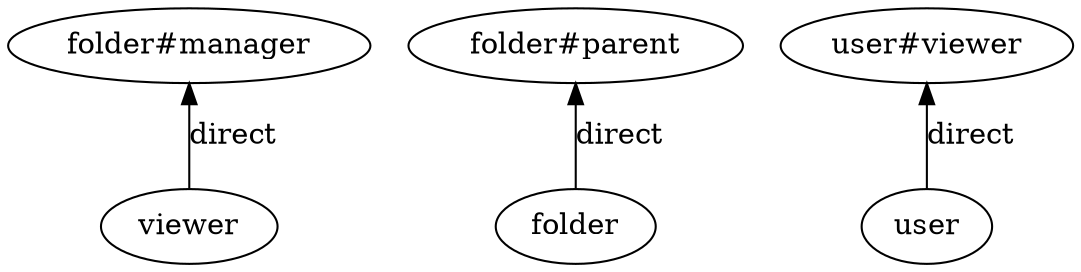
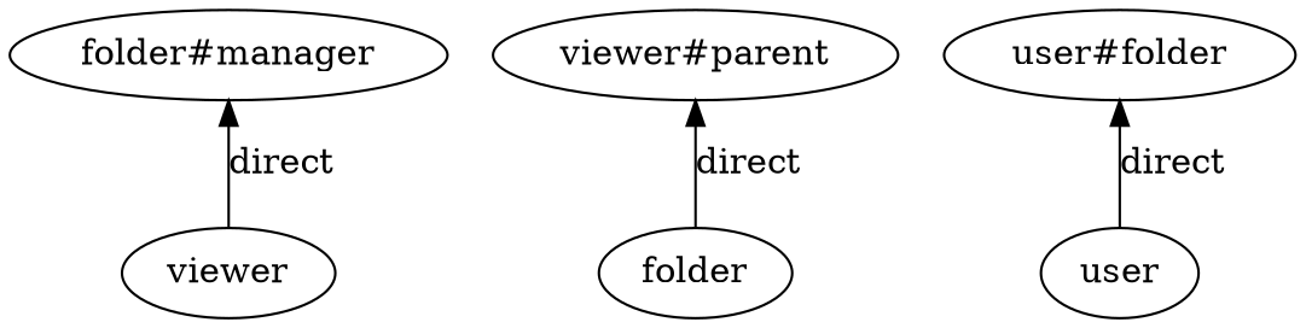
  digraph {
    rankdir=BT
    n1 [label=viewer]
    n2 [label="folder#manager"]
    n3 [label=folder]
-   n4 [label="folder#parent"]
+   n4 [label="viewer#parent"]
    n5 [label=user]
-   n6 [label="user#viewer"]
+   n6 [label="user#folder"]
    n1 -> n2 [label=direct]
    n3 -> n4 [label=direct]
    n5 -> n6 [label=direct]
  }
